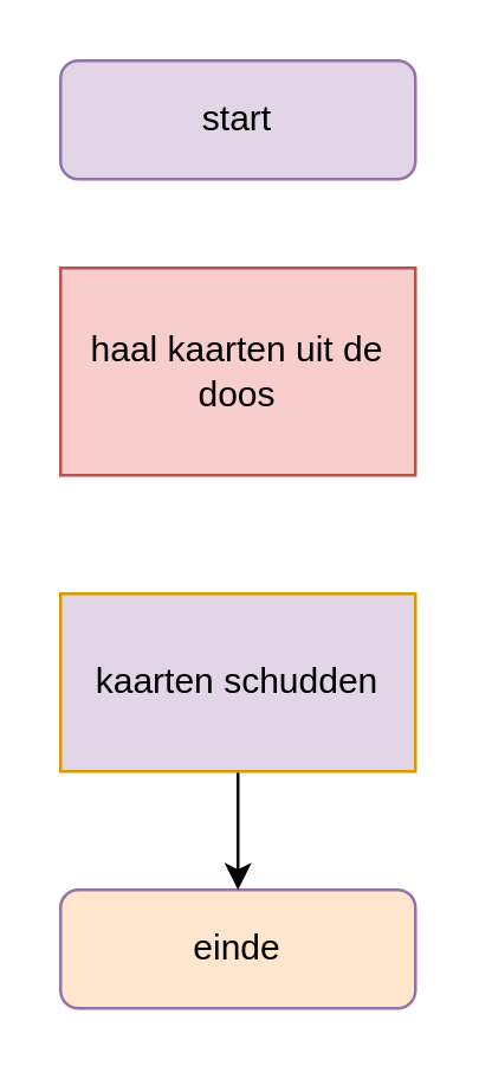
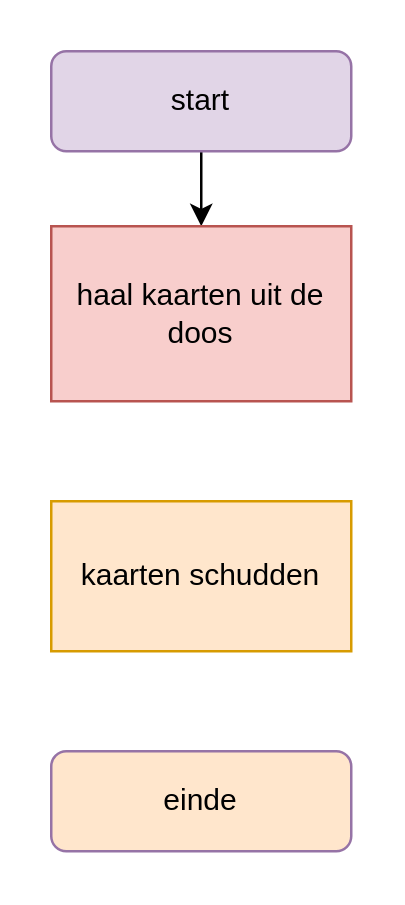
  <mxCell id="0" />
  <mxCell id="1" parent="0" />
+ <mxCell id="2" style="edgeStyle=orthogonalEdgeStyle;rounded=0;orthogonalLoop=1;jettySize=auto;html=1;" edge="1" parent="1" source="3" target="5"><mxGeometry relative="1" as="geometry" /></mxCell>
  <mxCell id="3" value="start" style="rounded=1;whiteSpace=wrap;html=1;fillColor=#e1d5e7;strokeColor=#9673a6;" vertex="1" parent="1"><mxGeometry x="20" y="20" width="120" height="40" as="geometry" /></mxCell>
  <mxCell id="4" value="einde" style="rounded=1;whiteSpace=wrap;html=1;fillColor=#ffe6cc;strokeColor=#9673a6;" vertex="1" parent="1"><mxGeometry x="20" y="300" width="120" height="40" as="geometry" /></mxCell>
  <mxCell id="5" value="haal kaarten uit de doos" style="rounded=0;whiteSpace=wrap;html=1;fillColor=#f8cecc;strokeColor=#b85450;" vertex="1" parent="1"><mxGeometry x="20" y="90" width="120" height="70" as="geometry" /></mxCell>
  <mxCell id="6" style="edgeStyle=orthogonalEdgeStyle;rounded=0;orthogonalLoop=1;jettySize=auto;html=1;" edge="1" parent="1" source="8"><mxGeometry relative="1" as="geometry"><mxPoint x="80" y="200" as="targetPoint" /><Array as="points"><mxPoint x="80" y="210" /><mxPoint x="80" y="210" /></Array></mxGeometry></mxCell>
- <mxCell id="7" style="edgeStyle=orthogonalEdgeStyle;rounded=0;orthogonalLoop=1;jettySize=auto;html=1;entryX=0.5;entryY=0;entryDx=0;entryDy=0;" edge="1" parent="1" source="8" target="4"><mxGeometry relative="1" as="geometry" /></mxCell>
- <mxCell id="8" value="kaarten schudden" style="rounded=0;whiteSpace=wrap;html=1;fillColor=#e1d5e7;strokeColor=#d79b00;" vertex="1" parent="1"><mxGeometry x="20" y="200" width="120" height="60" as="geometry" /></mxCell>
+ <mxCell id="8" value="kaarten schudden" style="rounded=0;whiteSpace=wrap;html=1;fillColor=#ffe6cc;strokeColor=#d79b00;" vertex="1" parent="1"><mxGeometry x="20" y="200" width="120" height="60" as="geometry" /></mxCell>
